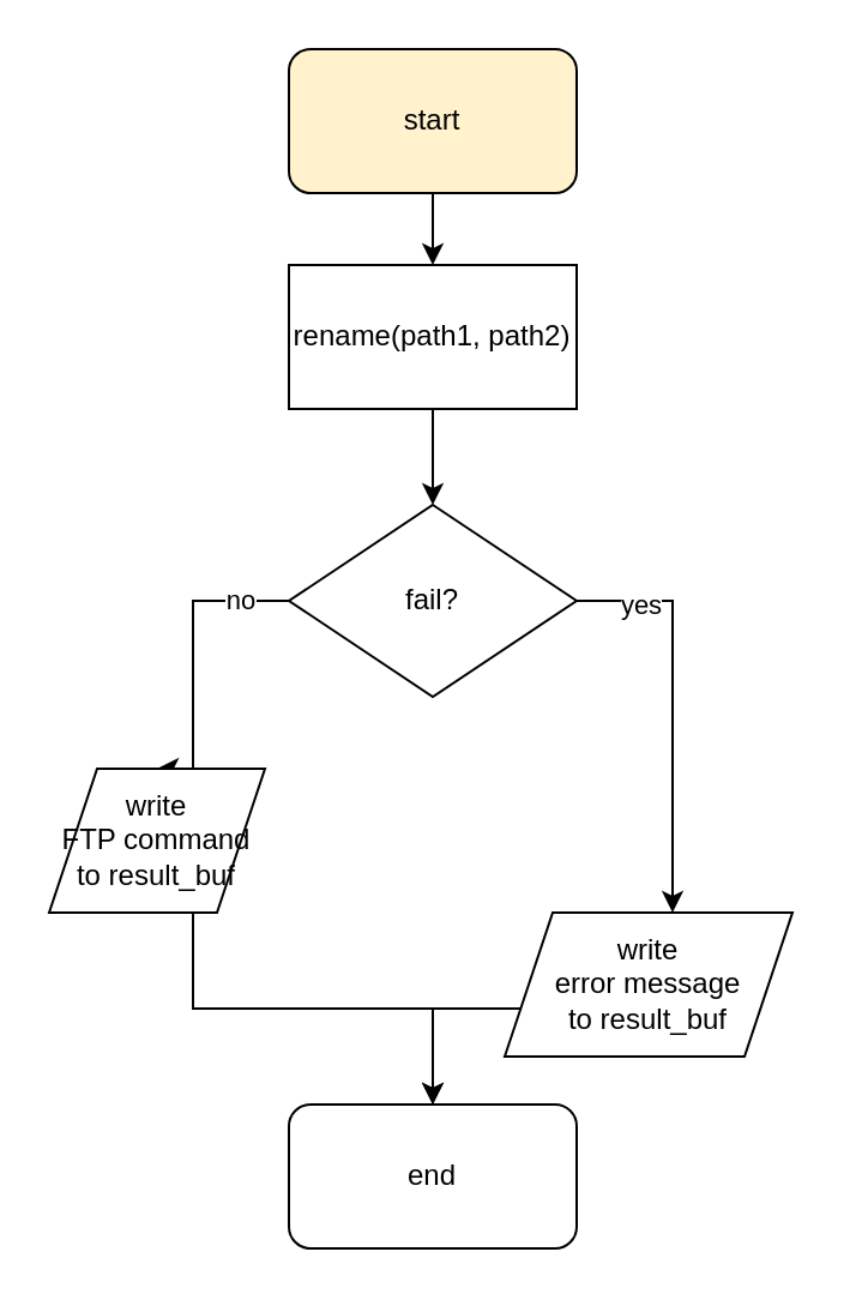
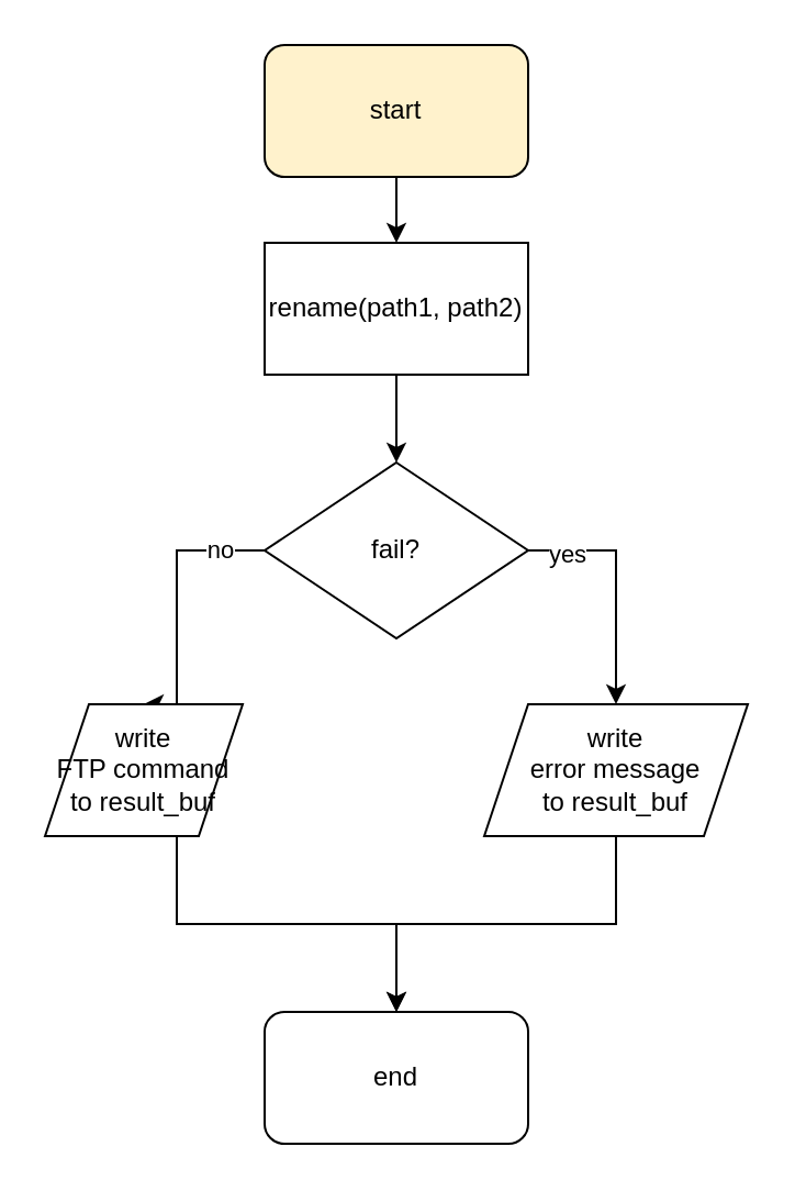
  <mxCell id="0" />
  <mxCell id="1" parent="0" />
  <mxCell id="2" value="" style="edgeStyle=orthogonalEdgeStyle;rounded=0;orthogonalLoop=1;jettySize=auto;html=1;entryX=0.5;entryY=0;entryDx=0;entryDy=0;" edge="1" parent="1" source="3" target="6"><mxGeometry relative="1" as="geometry"><mxPoint x="180" y="20" as="targetPoint" /></mxGeometry></mxCell>
  <mxCell id="3" value="start" style="rounded=1;whiteSpace=wrap;html=1;fillColor=#fff2cc;" vertex="1" parent="1"><mxGeometry x="120" y="20" width="120" height="60" as="geometry" /></mxCell>
  <mxCell id="4" value="end" style="rounded=1;whiteSpace=wrap;html=1;" vertex="1" parent="1"><mxGeometry x="120" y="460" width="120" height="60" as="geometry" /></mxCell>
  <mxCell id="5" value="" style="edgeStyle=orthogonalEdgeStyle;rounded=0;orthogonalLoop=1;jettySize=auto;html=1;" edge="1" parent="1" source="6" target="11"><mxGeometry relative="1" as="geometry" /></mxCell>
  <mxCell id="6" value="rename(path1, path2)" style="rounded=0;whiteSpace=wrap;html=1;" vertex="1" parent="1"><mxGeometry x="120" y="110" width="120" height="60" as="geometry" /></mxCell>
  <mxCell id="7" value="" style="edgeStyle=orthogonalEdgeStyle;rounded=0;orthogonalLoop=1;jettySize=auto;html=1;" edge="1" parent="1" source="11" target="13"><mxGeometry relative="1" as="geometry"><Array as="points"><mxPoint x="280" y="250" /></Array></mxGeometry></mxCell>
  <mxCell id="8" value="yes" style="edgeLabel;html=1;align=center;verticalAlign=middle;resizable=0;points=[];" vertex="1" connectable="0" parent="7"><mxGeometry x="-0.698" y="-1" relative="1" as="geometry"><mxPoint as="offset" /></mxGeometry></mxCell>
  <mxCell id="9" style="edgeStyle=orthogonalEdgeStyle;rounded=0;orthogonalLoop=1;jettySize=auto;html=1;entryX=0.5;entryY=0;entryDx=0;entryDy=0;" edge="1" parent="1" source="11" target="15"><mxGeometry relative="1" as="geometry"><Array as="points"><mxPoint x="80" y="250" /></Array></mxGeometry></mxCell>
  <mxCell id="10" value="no" style="edgeLabel;html=1;align=center;verticalAlign=middle;resizable=0;points=[];" vertex="1" connectable="0" parent="9"><mxGeometry x="-0.661" y="-1" relative="1" as="geometry"><mxPoint as="offset" /></mxGeometry></mxCell>
  <mxCell id="11" value="fail?" style="rhombus;whiteSpace=wrap;html=1;" vertex="1" parent="1"><mxGeometry x="120" y="210" width="120" height="80" as="geometry" /></mxCell>
  <mxCell id="12" value="" style="edgeStyle=orthogonalEdgeStyle;rounded=0;orthogonalLoop=1;jettySize=auto;html=1;" edge="1" parent="1" source="13" target="4"><mxGeometry relative="1" as="geometry"><Array as="points"><mxPoint x="280" y="420" /><mxPoint x="180" y="420" /></Array></mxGeometry></mxCell>
- <mxCell id="13" value="write&lt;div&gt;error message&lt;/div&gt;&lt;div&gt;to result_buf&lt;/div&gt;" style="shape=parallelogram;perimeter=parallelogramPerimeter;whiteSpace=wrap;html=1;fixedSize=1;" vertex="1" parent="1"><mxGeometry x="210" y="380" width="120" height="60" as="geometry" /></mxCell>
+ <mxCell id="13" value="write&lt;div&gt;error message&lt;/div&gt;&lt;div&gt;to result_buf&lt;/div&gt;" style="shape=parallelogram;perimeter=parallelogramPerimeter;whiteSpace=wrap;html=1;fixedSize=1;" vertex="1" parent="1"><mxGeometry x="220" y="320" width="120" height="60" as="geometry" /></mxCell>
  <mxCell id="14" style="edgeStyle=orthogonalEdgeStyle;rounded=0;orthogonalLoop=1;jettySize=auto;html=1;" edge="1" parent="1" source="15" target="4"><mxGeometry relative="1" as="geometry"><Array as="points"><mxPoint x="80" y="420" /><mxPoint x="180" y="420" /></Array></mxGeometry></mxCell>
  <mxCell id="15" value="write&lt;div&gt;FTP command&lt;/div&gt;&lt;div&gt;to result_buf&lt;/div&gt;" style="shape=parallelogram;perimeter=parallelogramPerimeter;whiteSpace=wrap;html=1;fixedSize=1;" vertex="1" parent="1"><mxGeometry x="20" y="320" width="90" height="60" as="geometry" /></mxCell>
